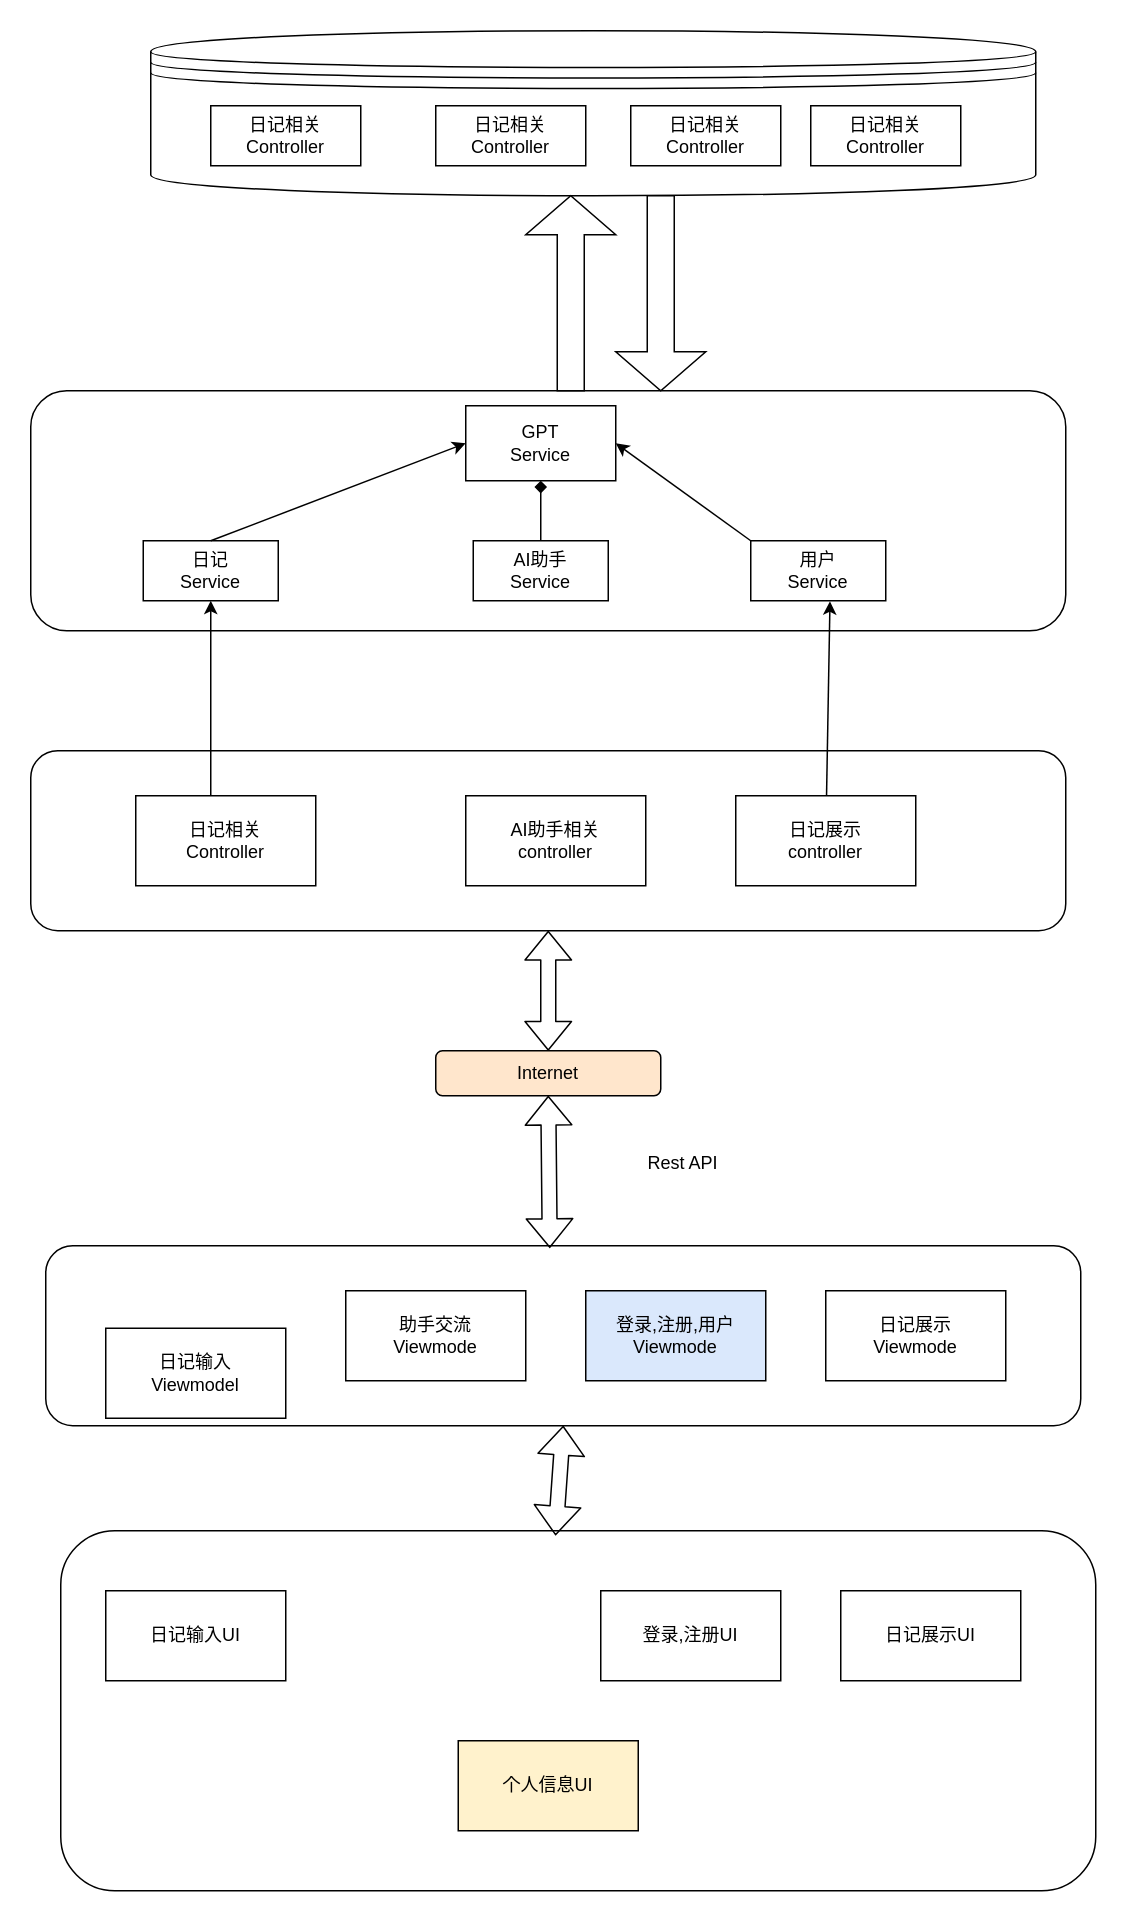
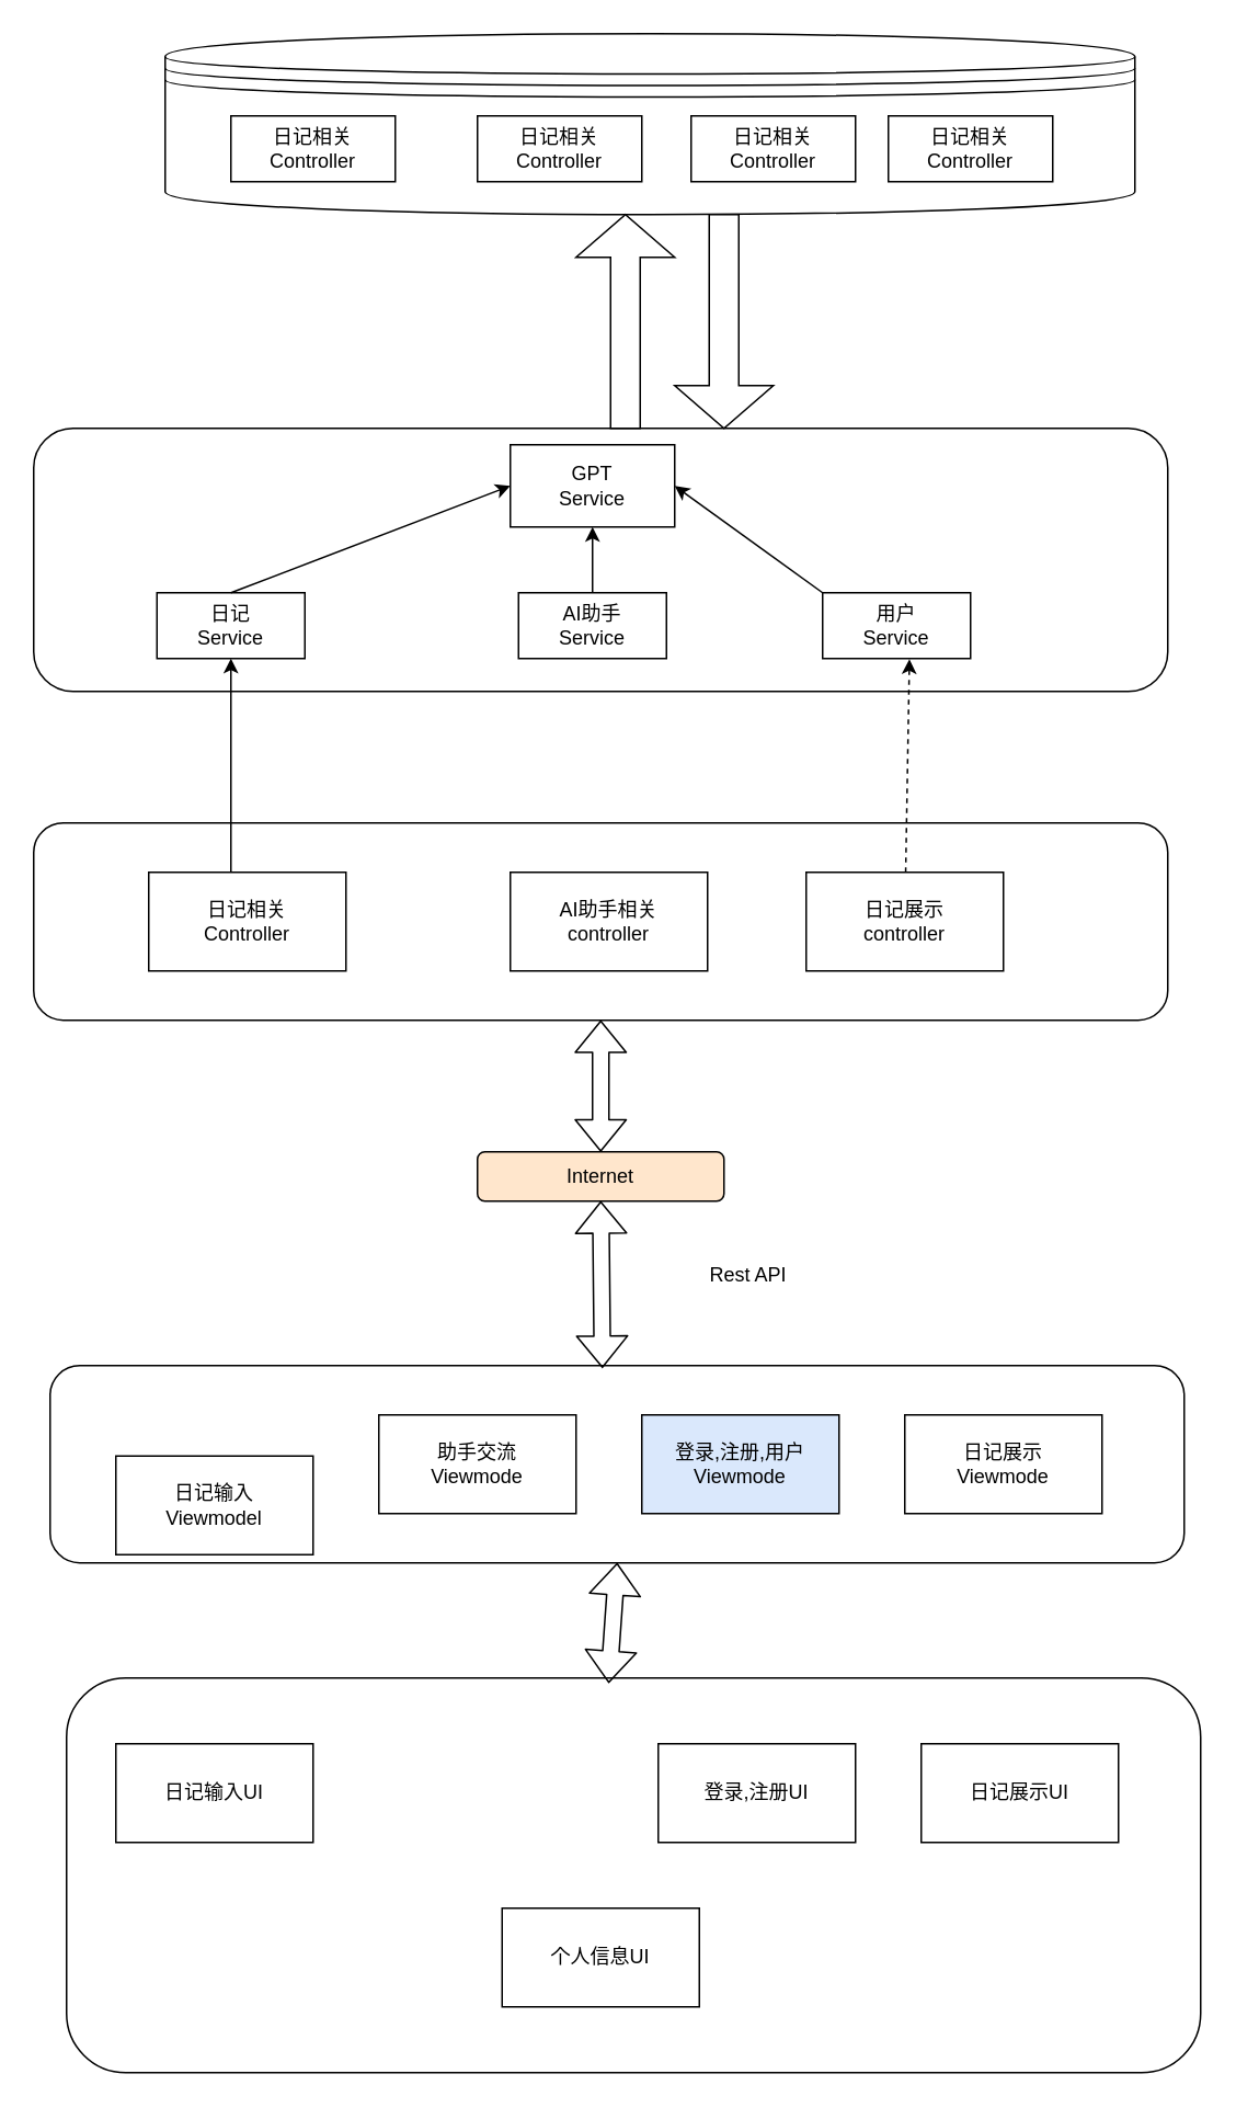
  <mxCell id="0" />
  <mxCell id="1" parent="0" />
  <mxCell id="2" value="" style="rounded=1;whiteSpace=wrap;html=1;" vertex="1" parent="1"><mxGeometry x="40" y="1020" width="690" height="240" as="geometry" /></mxCell>
  <mxCell id="3" value="日记输入UI" style="rounded=0;whiteSpace=wrap;html=1;" vertex="1" parent="1"><mxGeometry x="70" y="1060" width="120" height="60" as="geometry" /></mxCell>
  <mxCell id="4" value="" style="rounded=1;whiteSpace=wrap;html=1;" vertex="1" parent="1"><mxGeometry x="30" y="830" width="690" height="120" as="geometry" /></mxCell>
  <mxCell id="5" value="登录,注册UI" style="rounded=0;whiteSpace=wrap;html=1;" vertex="1" parent="1"><mxGeometry x="400" y="1060" width="120" height="60" as="geometry" /></mxCell>
  <mxCell id="6" value="日记展示UI" style="rounded=0;whiteSpace=wrap;html=1;" vertex="1" parent="1"><mxGeometry x="560" y="1060" width="120" height="60" as="geometry" /></mxCell>
- <mxCell id="7" value="个人信息UI" style="rounded=0;whiteSpace=wrap;html=1;fillColor=#fff2cc;" vertex="1" parent="1"><mxGeometry x="305" y="1160" width="120" height="60" as="geometry" /></mxCell>
+ <mxCell id="7" value="个人信息UI" style="rounded=0;whiteSpace=wrap;html=1;" vertex="1" parent="1"><mxGeometry x="305" y="1160" width="120" height="60" as="geometry" /></mxCell>
  <mxCell id="8" value="日记输入&lt;br&gt;Viewmodel" style="rounded=0;whiteSpace=wrap;html=1;" vertex="1" parent="1"><mxGeometry x="70" y="885" width="120" height="60" as="geometry" /></mxCell>
  <mxCell id="9" value="助手交流&lt;br&gt;Viewmode" style="rounded=0;whiteSpace=wrap;html=1;" vertex="1" parent="1"><mxGeometry x="230" y="860" width="120" height="60" as="geometry" /></mxCell>
  <mxCell id="10" value="登录,注册,用户&lt;br&gt;Viewmode" style="rounded=0;whiteSpace=wrap;html=1;fillColor=#dae8fc;" vertex="1" parent="1"><mxGeometry x="390" y="860" width="120" height="60" as="geometry" /></mxCell>
  <mxCell id="11" value="日记展示&lt;br&gt;Viewmode" style="rounded=0;whiteSpace=wrap;html=1;" vertex="1" parent="1"><mxGeometry x="550" y="860" width="120" height="60" as="geometry" /></mxCell>
  <mxCell id="12" value="" style="shape=flexArrow;endArrow=classic;startArrow=classic;html=1;entryX=0.5;entryY=1;entryDx=0;entryDy=0;exitX=0.487;exitY=0.013;exitDx=0;exitDy=0;exitPerimeter=0;" edge="1" parent="1" source="4"><mxGeometry width="100" height="100" relative="1" as="geometry"><mxPoint x="-20" y="680" as="sourcePoint" /><mxPoint x="365" y="730" as="targetPoint" /></mxGeometry></mxCell>
  <mxCell id="13" value="Internet" style="rounded=1;whiteSpace=wrap;html=1;fillColor=#ffe6cc;" vertex="1" parent="1"><mxGeometry x="290" y="700" width="150" height="30" as="geometry" /></mxCell>
  <mxCell id="14" value="Rest API" style="text;html=1;strokeColor=none;fillColor=none;align=center;verticalAlign=middle;whiteSpace=wrap;rounded=0;" vertex="1" parent="1"><mxGeometry x="425" y="760" width="60" height="30" as="geometry" /></mxCell>
  <mxCell id="15" value="" style="shape=flexArrow;endArrow=classic;startArrow=classic;html=1;entryX=0.5;entryY=1;entryDx=0;entryDy=0;exitX=0.478;exitY=0.013;exitDx=0;exitDy=0;exitPerimeter=0;" edge="1" parent="1" source="2" target="4"><mxGeometry width="100" height="100" relative="1" as="geometry"><mxPoint x="200" y="1040" as="sourcePoint" /><mxPoint x="300" y="940" as="targetPoint" /></mxGeometry></mxCell>
  <mxCell id="16" value="" style="shape=flexArrow;endArrow=classic;startArrow=classic;html=1;exitX=0.5;exitY=0;exitDx=0;exitDy=0;" edge="1" parent="1" source="13"><mxGeometry width="100" height="100" relative="1" as="geometry"><mxPoint x="30" y="690" as="sourcePoint" /><mxPoint x="365" y="620" as="targetPoint" /></mxGeometry></mxCell>
  <mxCell id="17" value="" style="rounded=1;whiteSpace=wrap;html=1;" vertex="1" parent="1"><mxGeometry x="20" y="500" width="690" height="120" as="geometry" /></mxCell>
  <mxCell id="18" value="日记相关&lt;br&gt;Controller" style="rounded=0;whiteSpace=wrap;html=1;" vertex="1" parent="1"><mxGeometry x="90" y="530" width="120" height="60" as="geometry" /></mxCell>
  <mxCell id="19" value="AI助手相关&lt;br&gt;controller" style="rounded=0;whiteSpace=wrap;html=1;" vertex="1" parent="1"><mxGeometry x="310" y="530" width="120" height="60" as="geometry" /></mxCell>
  <mxCell id="20" value="日记展示&lt;br&gt;controller" style="rounded=0;whiteSpace=wrap;html=1;" vertex="1" parent="1"><mxGeometry x="490" y="530" width="120" height="60" as="geometry" /></mxCell>
  <mxCell id="21" value="" style="rounded=1;whiteSpace=wrap;html=1;" vertex="1" parent="1"><mxGeometry x="20" y="260" width="690" height="160" as="geometry" /></mxCell>
  <mxCell id="22" value="GPT &lt;br&gt;Service" style="rounded=0;whiteSpace=wrap;html=1;" vertex="1" parent="1"><mxGeometry x="310" y="270" width="100" height="50" as="geometry" /></mxCell>
  <mxCell id="23" value="" style="endArrow=classic;html=1;entryX=0.5;entryY=1;entryDx=0;entryDy=0;" edge="1" parent="1" target="24"><mxGeometry width="50" height="50" relative="1" as="geometry"><mxPoint x="140" y="530" as="sourcePoint" /><mxPoint x="190" y="480" as="targetPoint" /></mxGeometry></mxCell>
  <mxCell id="24" value="日记&lt;br&gt;Service" style="rounded=0;whiteSpace=wrap;html=1;" vertex="1" parent="1"><mxGeometry x="95" y="360" width="90" height="40" as="geometry" /></mxCell>
- <mxCell id="25" value="" style="edgeStyle=none;html=1;endArrow=diamond;" edge="1" parent="1" source="26" target="22"><mxGeometry relative="1" as="geometry" /></mxCell>
+ <mxCell id="25" value="" style="edgeStyle=none;html=1;" edge="1" parent="1" source="26" target="22"><mxGeometry relative="1" as="geometry" /></mxCell>
  <mxCell id="26" value="AI助手&lt;br&gt;Service" style="rounded=0;whiteSpace=wrap;html=1;" vertex="1" parent="1"><mxGeometry x="315" y="360" width="90" height="40" as="geometry" /></mxCell>
  <mxCell id="27" value="用户&lt;br&gt;Service" style="rounded=0;whiteSpace=wrap;html=1;" vertex="1" parent="1"><mxGeometry x="500" y="360" width="90" height="40" as="geometry" /></mxCell>
- <mxCell id="28" value="" style="endArrow=classic;html=1;entryX=0.587;entryY=1.009;entryDx=0;entryDy=0;entryPerimeter=0;" edge="1" parent="1" source="20" target="27"><mxGeometry width="50" height="50" relative="1" as="geometry"><mxPoint x="50" y="720" as="sourcePoint" /><mxPoint x="100" y="670" as="targetPoint" /></mxGeometry></mxCell>
+ <mxCell id="28" value="" style="endArrow=classic;html=1;entryX=0.587;entryY=1.009;entryDx=0;entryDy=0;entryPerimeter=0;dashed=1;" edge="1" parent="1" source="20" target="27"><mxGeometry width="50" height="50" relative="1" as="geometry"><mxPoint x="50" y="720" as="sourcePoint" /><mxPoint x="100" y="670" as="targetPoint" /></mxGeometry></mxCell>
  <mxCell id="29" value="" style="endArrow=classic;html=1;entryX=0;entryY=0.5;entryDx=0;entryDy=0;" edge="1" parent="1" target="22"><mxGeometry width="50" height="50" relative="1" as="geometry"><mxPoint x="140" y="360" as="sourcePoint" /><mxPoint x="190" y="310" as="targetPoint" /></mxGeometry></mxCell>
  <mxCell id="30" value="" style="edgeStyle=none;html=1;exitX=0;exitY=0;exitDx=0;exitDy=0;entryX=1;entryY=0.5;entryDx=0;entryDy=0;" edge="1" parent="1" source="27" target="22"><mxGeometry relative="1" as="geometry"><mxPoint x="370" y="370" as="sourcePoint" /><mxPoint x="370" y="330" as="targetPoint" /></mxGeometry></mxCell>
  <mxCell id="31" value="" style="shape=datastore;whiteSpace=wrap;html=1;" vertex="1" parent="1"><mxGeometry x="100" y="20" width="590" height="110" as="geometry" /></mxCell>
  <mxCell id="32" value="日记相关&lt;br&gt;Controller" style="rounded=0;whiteSpace=wrap;html=1;" vertex="1" parent="1"><mxGeometry x="140" y="70" width="100" height="40" as="geometry" /></mxCell>
  <mxCell id="33" value="日记相关&lt;br&gt;Controller" style="rounded=0;whiteSpace=wrap;html=1;" vertex="1" parent="1"><mxGeometry x="290" y="70" width="100" height="40" as="geometry" /></mxCell>
  <mxCell id="34" value="日记相关&lt;br&gt;Controller" style="rounded=0;whiteSpace=wrap;html=1;" vertex="1" parent="1"><mxGeometry x="420" y="70" width="100" height="40" as="geometry" /></mxCell>
  <mxCell id="35" value="日记相关&lt;br&gt;Controller" style="rounded=0;whiteSpace=wrap;html=1;" vertex="1" parent="1"><mxGeometry x="540" y="70" width="100" height="40" as="geometry" /></mxCell>
  <mxCell id="36" value="" style="shape=singleArrow;direction=north;whiteSpace=wrap;html=1;" vertex="1" parent="1"><mxGeometry x="350" y="130" width="60" height="130" as="geometry" /></mxCell>
  <mxCell id="37" value="" style="shape=singleArrow;direction=south;whiteSpace=wrap;html=1;" vertex="1" parent="1"><mxGeometry x="410" y="130" width="60" height="130" as="geometry" /></mxCell>
